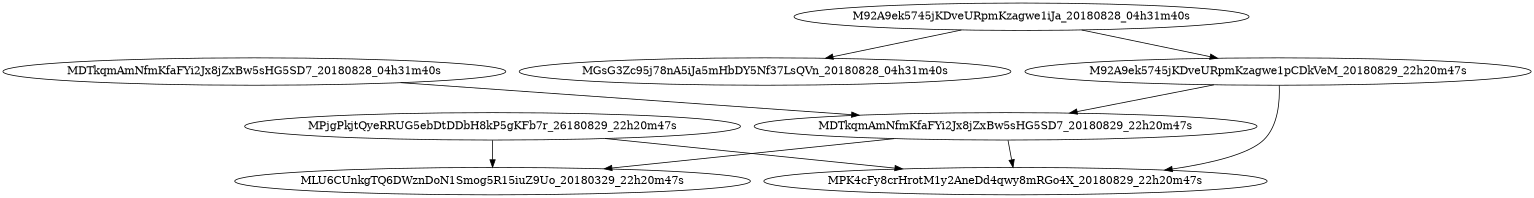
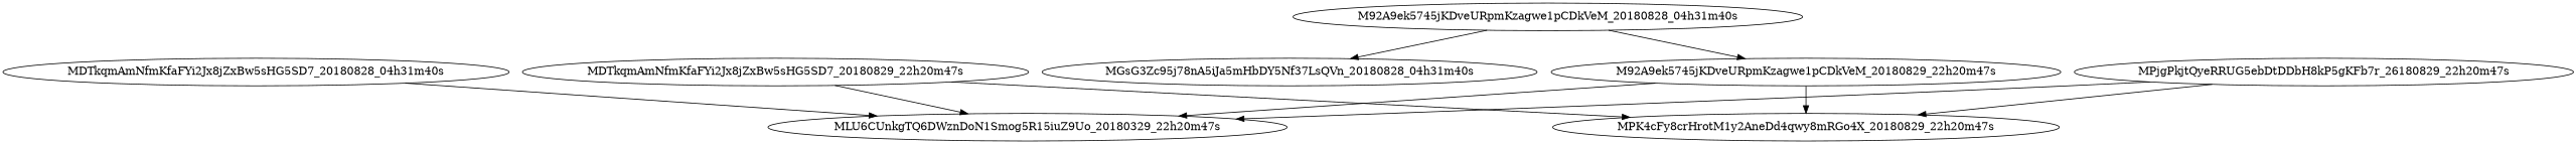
  digraph {
    rankdir=TB
    n1 [label=MLU6CUnkgTQ6DWznDoN1Smog5R15iuZ9Uo_20180329_22h20m47s]
    MDTkqmAmNfmKfaFYi2Jx8jZxBw5sHG5SD7_20180829_22h20m47s
    MPK4cFy8crHrotM1y2AneDd4qwy8mRGo4X_20180829_22h20m47s
    n4 [label=MPjgPkjtQyeRRUG5ebDtDDbH8kP5gKFb7r_26180829_22h20m47s]
    MDTkqmAmNfmKfaFYi2Jx8jZxBw5sHG5SD7_20180828_04h31m40s
    n6 [label=MGsG3Zc95j78nA5iJa5mHbDY5Nf37LsQVn_20180828_04h31m40s]
-   M92A9ek5745jKDveURpmKzagwe1pCDkVeM_20180828_04h31m40s [label=M92A9ek5745jKDveURpmKzagwe1iJa_20180828_04h31m40s]
+   M92A9ek5745jKDveURpmKzagwe1pCDkVeM_20180828_04h31m40s
    M92A9ek5745jKDveURpmKzagwe1pCDkVeM_20180829_22h20m47s
    MDTkqmAmNfmKfaFYi2Jx8jZxBw5sHG5SD7_20180829_22h20m47s -> n1
    MDTkqmAmNfmKfaFYi2Jx8jZxBw5sHG5SD7_20180829_22h20m47s -> MPK4cFy8crHrotM1y2AneDd4qwy8mRGo4X_20180829_22h20m47s
    n4 -> n1
    n4 -> MPK4cFy8crHrotM1y2AneDd4qwy8mRGo4X_20180829_22h20m47s
-   MDTkqmAmNfmKfaFYi2Jx8jZxBw5sHG5SD7_20180828_04h31m40s -> MDTkqmAmNfmKfaFYi2Jx8jZxBw5sHG5SD7_20180829_22h20m47s
+   MDTkqmAmNfmKfaFYi2Jx8jZxBw5sHG5SD7_20180828_04h31m40s -> n1
    M92A9ek5745jKDveURpmKzagwe1pCDkVeM_20180828_04h31m40s -> n6
    M92A9ek5745jKDveURpmKzagwe1pCDkVeM_20180828_04h31m40s -> M92A9ek5745jKDveURpmKzagwe1pCDkVeM_20180829_22h20m47s
-   M92A9ek5745jKDveURpmKzagwe1pCDkVeM_20180829_22h20m47s -> MDTkqmAmNfmKfaFYi2Jx8jZxBw5sHG5SD7_20180829_22h20m47s
+   M92A9ek5745jKDveURpmKzagwe1pCDkVeM_20180829_22h20m47s -> n1
    M92A9ek5745jKDveURpmKzagwe1pCDkVeM_20180829_22h20m47s -> MPK4cFy8crHrotM1y2AneDd4qwy8mRGo4X_20180829_22h20m47s
  }
